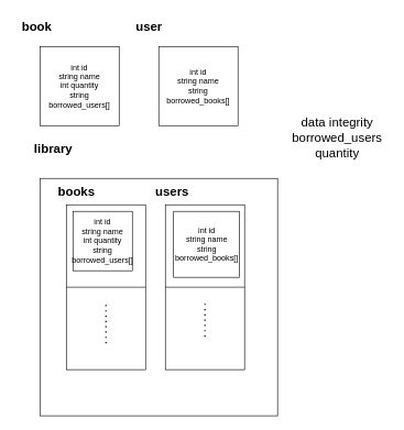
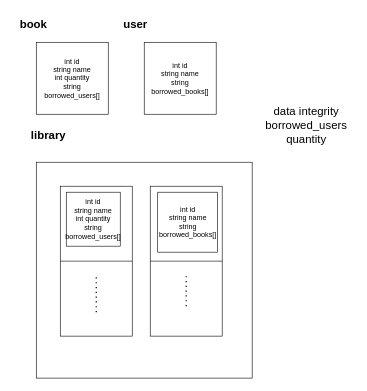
  <mxCell id="0" />
  <mxCell id="1" parent="0" />
  <mxCell id="2" value="int id&lt;br&gt;string name&lt;br&gt;int quantity&lt;br&gt;string borrowed_users[]" style="whiteSpace=wrap;html=1;aspect=fixed;fontFamily=Helvetica;" vertex="1" parent="1"><mxGeometry x="60" y="70" width="120" height="120" as="geometry" /></mxCell>
  <mxCell id="3" value="int id&lt;br&gt;string name&lt;br&gt;string borrowed_books[]" style="whiteSpace=wrap;html=1;aspect=fixed;fontFamily=Helvetica;" vertex="1" parent="1"><mxGeometry x="240" y="70" width="120" height="120" as="geometry" /></mxCell>
  <mxCell id="4" value="" style="whiteSpace=wrap;html=1;aspect=fixed;fontFamily=Helvetica;" vertex="1" parent="1"><mxGeometry x="60" y="270" width="360" height="360" as="geometry" /></mxCell>
  <mxCell id="5" value="&lt;font style=&quot;font-size: 19px;&quot;&gt;&lt;b&gt;book&lt;/b&gt;&lt;/font&gt;" style="text;html=1;align=center;verticalAlign=middle;resizable=0;points=[];autosize=1;strokeColor=none;fillColor=none;fontFamily=Helvetica;" vertex="1" parent="1"><mxGeometry x="20" y="20" width="70" height="40" as="geometry" /></mxCell>
  <mxCell id="6" value="&lt;font style=&quot;font-size: 19px;&quot;&gt;&lt;b&gt;user&lt;/b&gt;&lt;/font&gt;" style="text;html=1;align=center;verticalAlign=middle;resizable=0;points=[];autosize=1;strokeColor=none;fillColor=none;fontFamily=Helvetica;" vertex="1" parent="1"><mxGeometry x="195" y="20" width="60" height="40" as="geometry" /></mxCell>
  <mxCell id="7" value="&lt;font style=&quot;font-size: 19px;&quot;&gt;&lt;b&gt;library&lt;/b&gt;&lt;/font&gt;" style="text;html=1;align=center;verticalAlign=middle;resizable=0;points=[];autosize=1;strokeColor=none;fillColor=none;fontFamily=Helvetica;" vertex="1" parent="1"><mxGeometry x="40" y="205" width="80" height="40" as="geometry" /></mxCell>
  <mxCell id="8" value="" style="rounded=0;whiteSpace=wrap;html=1;fontFamily=Helvetica;fontSize=19;" vertex="1" parent="1"><mxGeometry x="100" y="310" width="120" height="250" as="geometry" /></mxCell>
  <mxCell id="9" value="" style="rounded=0;whiteSpace=wrap;html=1;fontFamily=Helvetica;fontSize=19;" vertex="1" parent="1"><mxGeometry x="250" y="310" width="120" height="250" as="geometry" /></mxCell>
- <mxCell id="10" value="&lt;font style=&quot;font-size: 19px;&quot;&gt;&lt;b&gt;books&lt;/b&gt;&lt;/font&gt;" style="text;html=1;align=center;verticalAlign=middle;resizable=0;points=[];autosize=1;strokeColor=none;fillColor=none;fontFamily=Helvetica;" vertex="1" parent="1"><mxGeometry x="75" y="270" width="80" height="40" as="geometry" /></mxCell>
- <mxCell id="11" value="&lt;font style=&quot;font-size: 19px;&quot;&gt;&lt;b&gt;users&lt;/b&gt;&lt;/font&gt;" style="text;html=1;align=center;verticalAlign=middle;resizable=0;points=[];autosize=1;strokeColor=none;fillColor=none;fontFamily=Helvetica;" vertex="1" parent="1"><mxGeometry x="225" y="270" width="70" height="40" as="geometry" /></mxCell>
  <mxCell id="12" value="int id&lt;br&gt;string name&lt;br&gt;int quantity&lt;br&gt;string borrowed_users[]" style="whiteSpace=wrap;html=1;aspect=fixed;fontFamily=Helvetica;" vertex="1" parent="1"><mxGeometry x="110" y="320" width="90" height="90" as="geometry" /></mxCell>
  <mxCell id="13" value="int id&lt;br&gt;string name&lt;br&gt;string borrowed_books[]" style="whiteSpace=wrap;html=1;aspect=fixed;fontFamily=Helvetica;" vertex="1" parent="1"><mxGeometry x="262.5" y="320" width="100" height="100" as="geometry" /></mxCell>
  <mxCell id="14" value="" style="endArrow=none;html=1;fontFamily=Helvetica;fontSize=19;exitX=0;exitY=0.5;exitDx=0;exitDy=0;entryX=1;entryY=0.5;entryDx=0;entryDy=0;" edge="1" parent="1" source="9" target="9"><mxGeometry width="50" height="50" relative="1" as="geometry"><mxPoint x="290" y="370" as="sourcePoint" /><mxPoint x="340" y="320" as="targetPoint" /></mxGeometry></mxCell>
  <mxCell id="15" value="" style="endArrow=none;html=1;fontFamily=Helvetica;fontSize=19;exitX=0;exitY=0.5;exitDx=0;exitDy=0;entryX=1;entryY=0.5;entryDx=0;entryDy=0;" edge="1" parent="1" source="8" target="8"><mxGeometry width="50" height="50" relative="1" as="geometry"><mxPoint x="290" y="370" as="sourcePoint" /><mxPoint x="340" y="320" as="targetPoint" /></mxGeometry></mxCell>
  <mxCell id="16" value="" style="endArrow=none;dashed=1;html=1;dashPattern=1 3;strokeWidth=2;fontFamily=Helvetica;fontSize=19;entryX=0.5;entryY=0.6;entryDx=0;entryDy=0;entryPerimeter=0;exitX=0.5;exitY=0.84;exitDx=0;exitDy=0;exitPerimeter=0;" edge="1" parent="1" source="8" target="8"><mxGeometry width="50" height="50" relative="1" as="geometry"><mxPoint x="290" y="570" as="sourcePoint" /><mxPoint x="340" y="520" as="targetPoint" /></mxGeometry></mxCell>
  <mxCell id="17" value="" style="endArrow=none;dashed=1;html=1;dashPattern=1 3;strokeWidth=2;fontFamily=Helvetica;fontSize=19;exitX=0.5;exitY=0.8;exitDx=0;exitDy=0;exitPerimeter=0;" edge="1" parent="1" source="9"><mxGeometry width="50" height="50" relative="1" as="geometry"><mxPoint x="290" y="520" as="sourcePoint" /><mxPoint x="310" y="460" as="targetPoint" /><Array as="points"><mxPoint x="310" y="490" /><mxPoint x="310" y="460" /></Array></mxGeometry></mxCell>
  <mxCell id="18" value="data integrity&lt;br&gt;borrowed_users&lt;br&gt;quantity&lt;br&gt;&lt;br&gt;" style="text;html=1;align=center;verticalAlign=middle;resizable=0;points=[];autosize=1;strokeColor=none;fillColor=none;fontSize=19;fontFamily=Helvetica;" vertex="1" parent="1"><mxGeometry x="430" y="170" width="160" height="100" as="geometry" /></mxCell>
